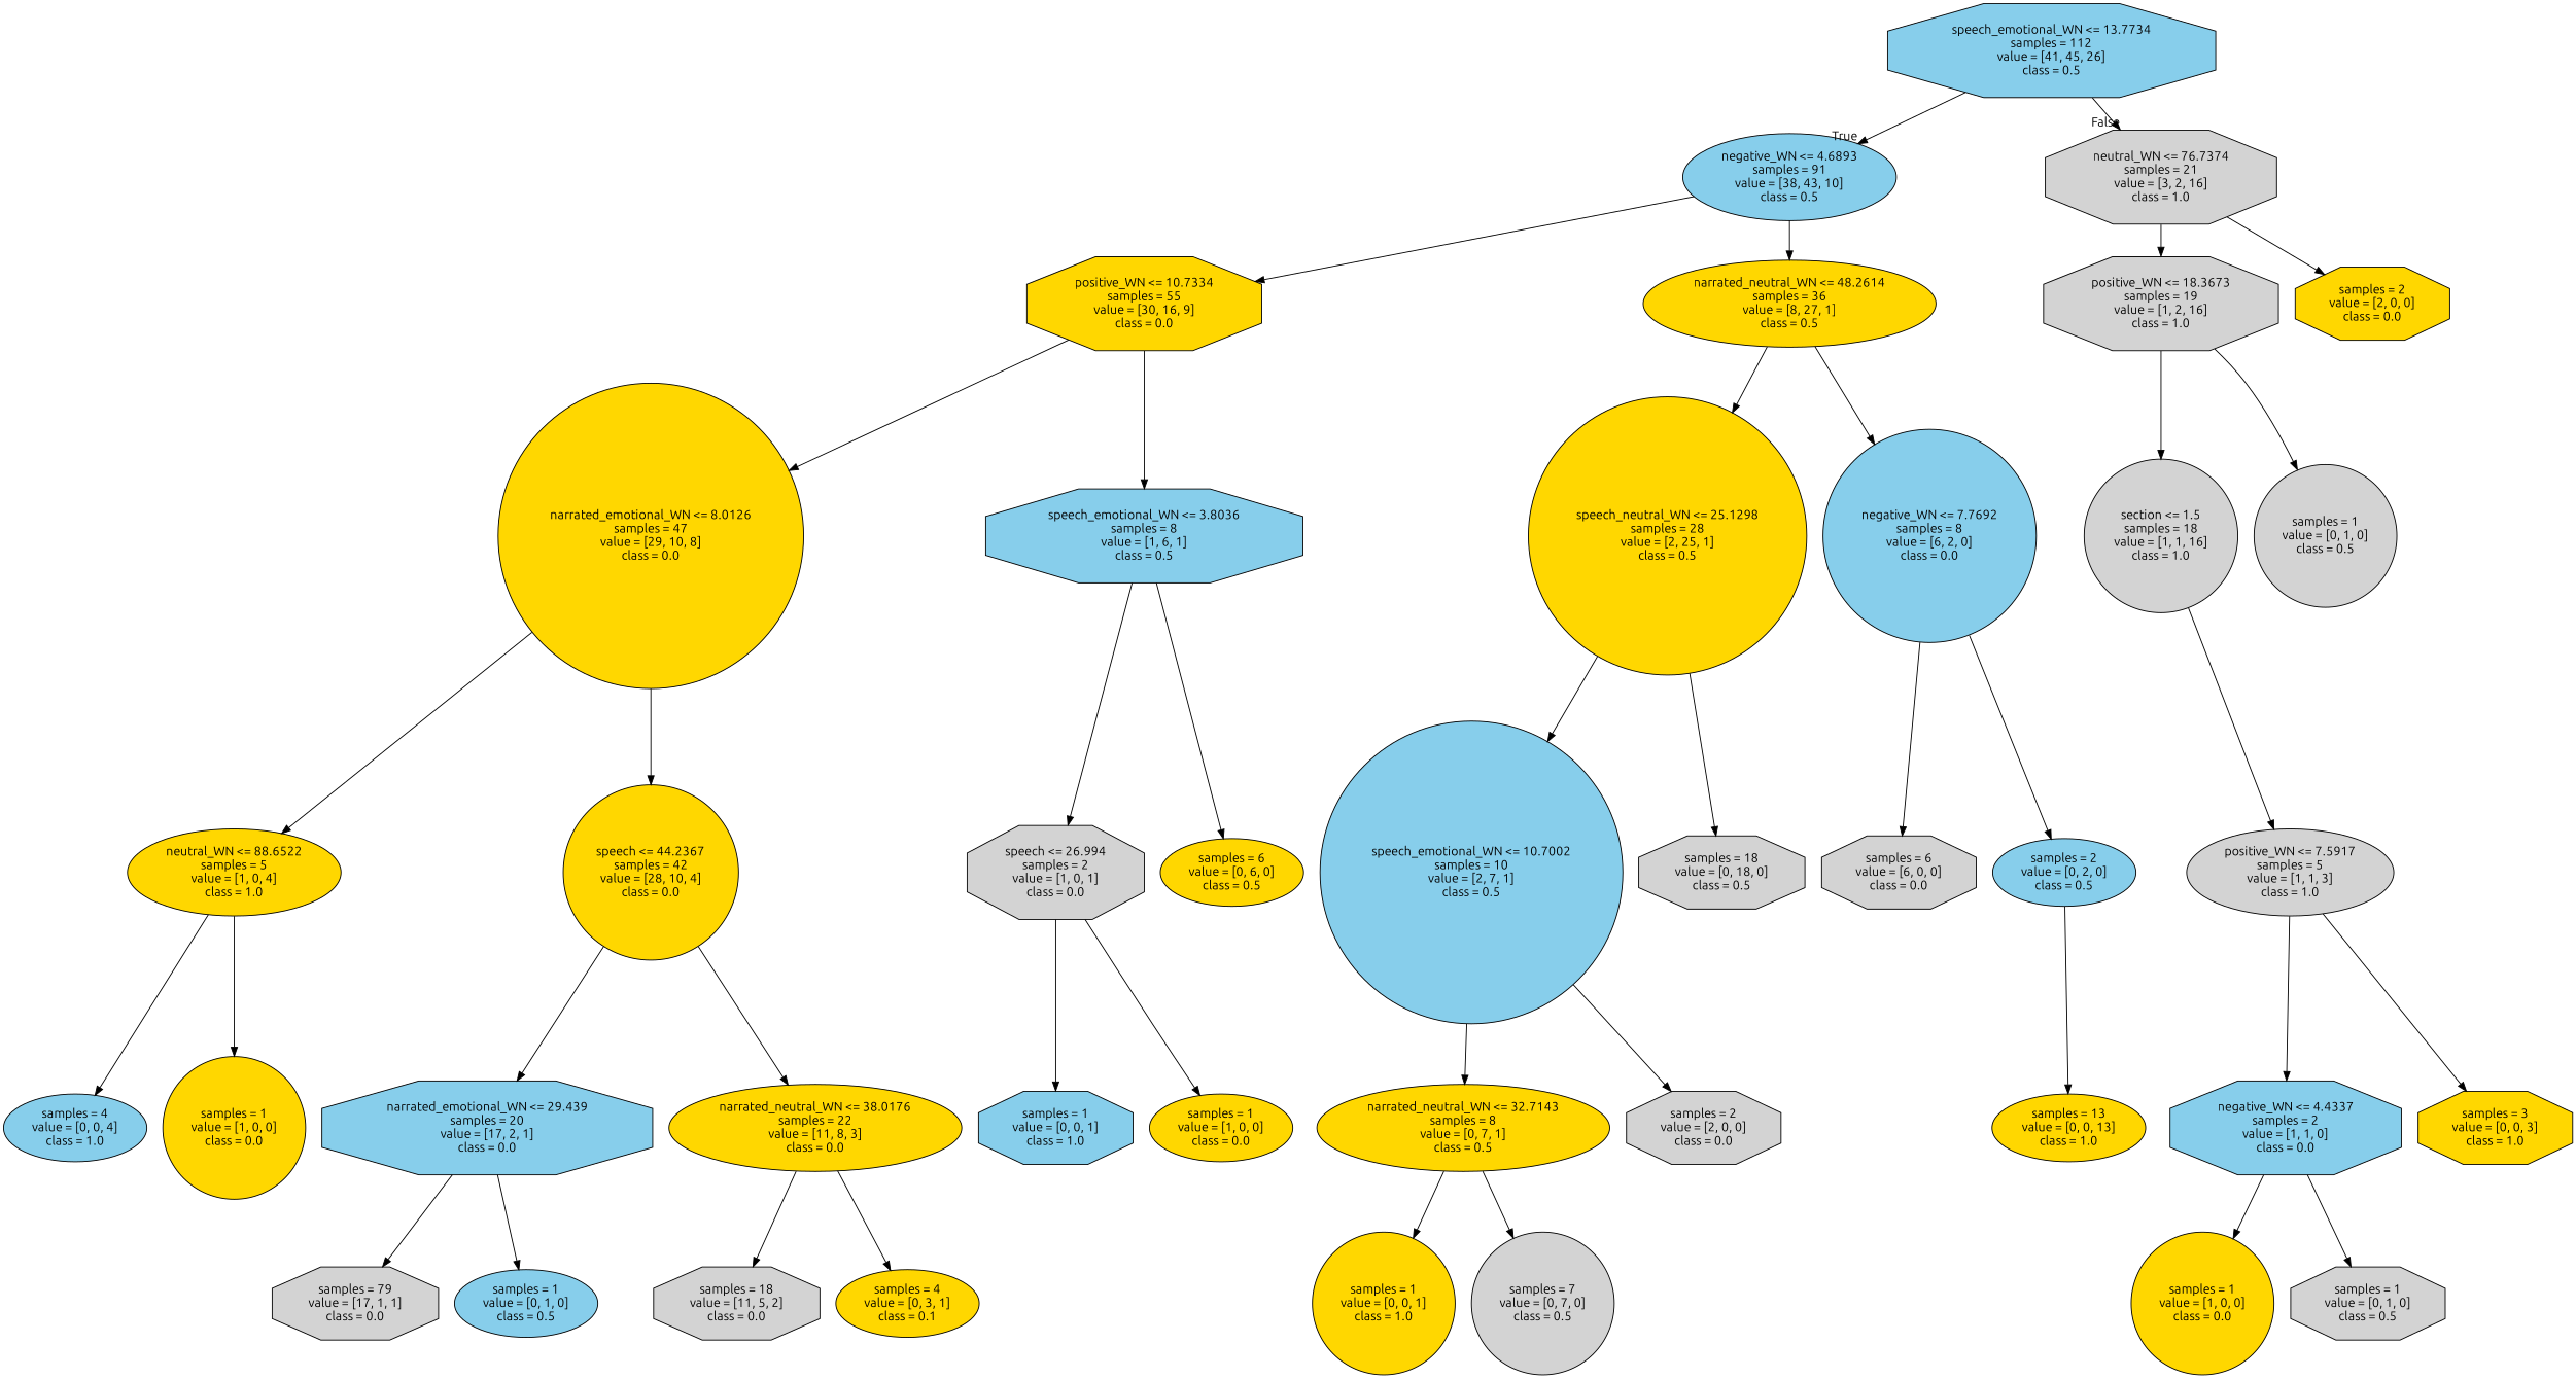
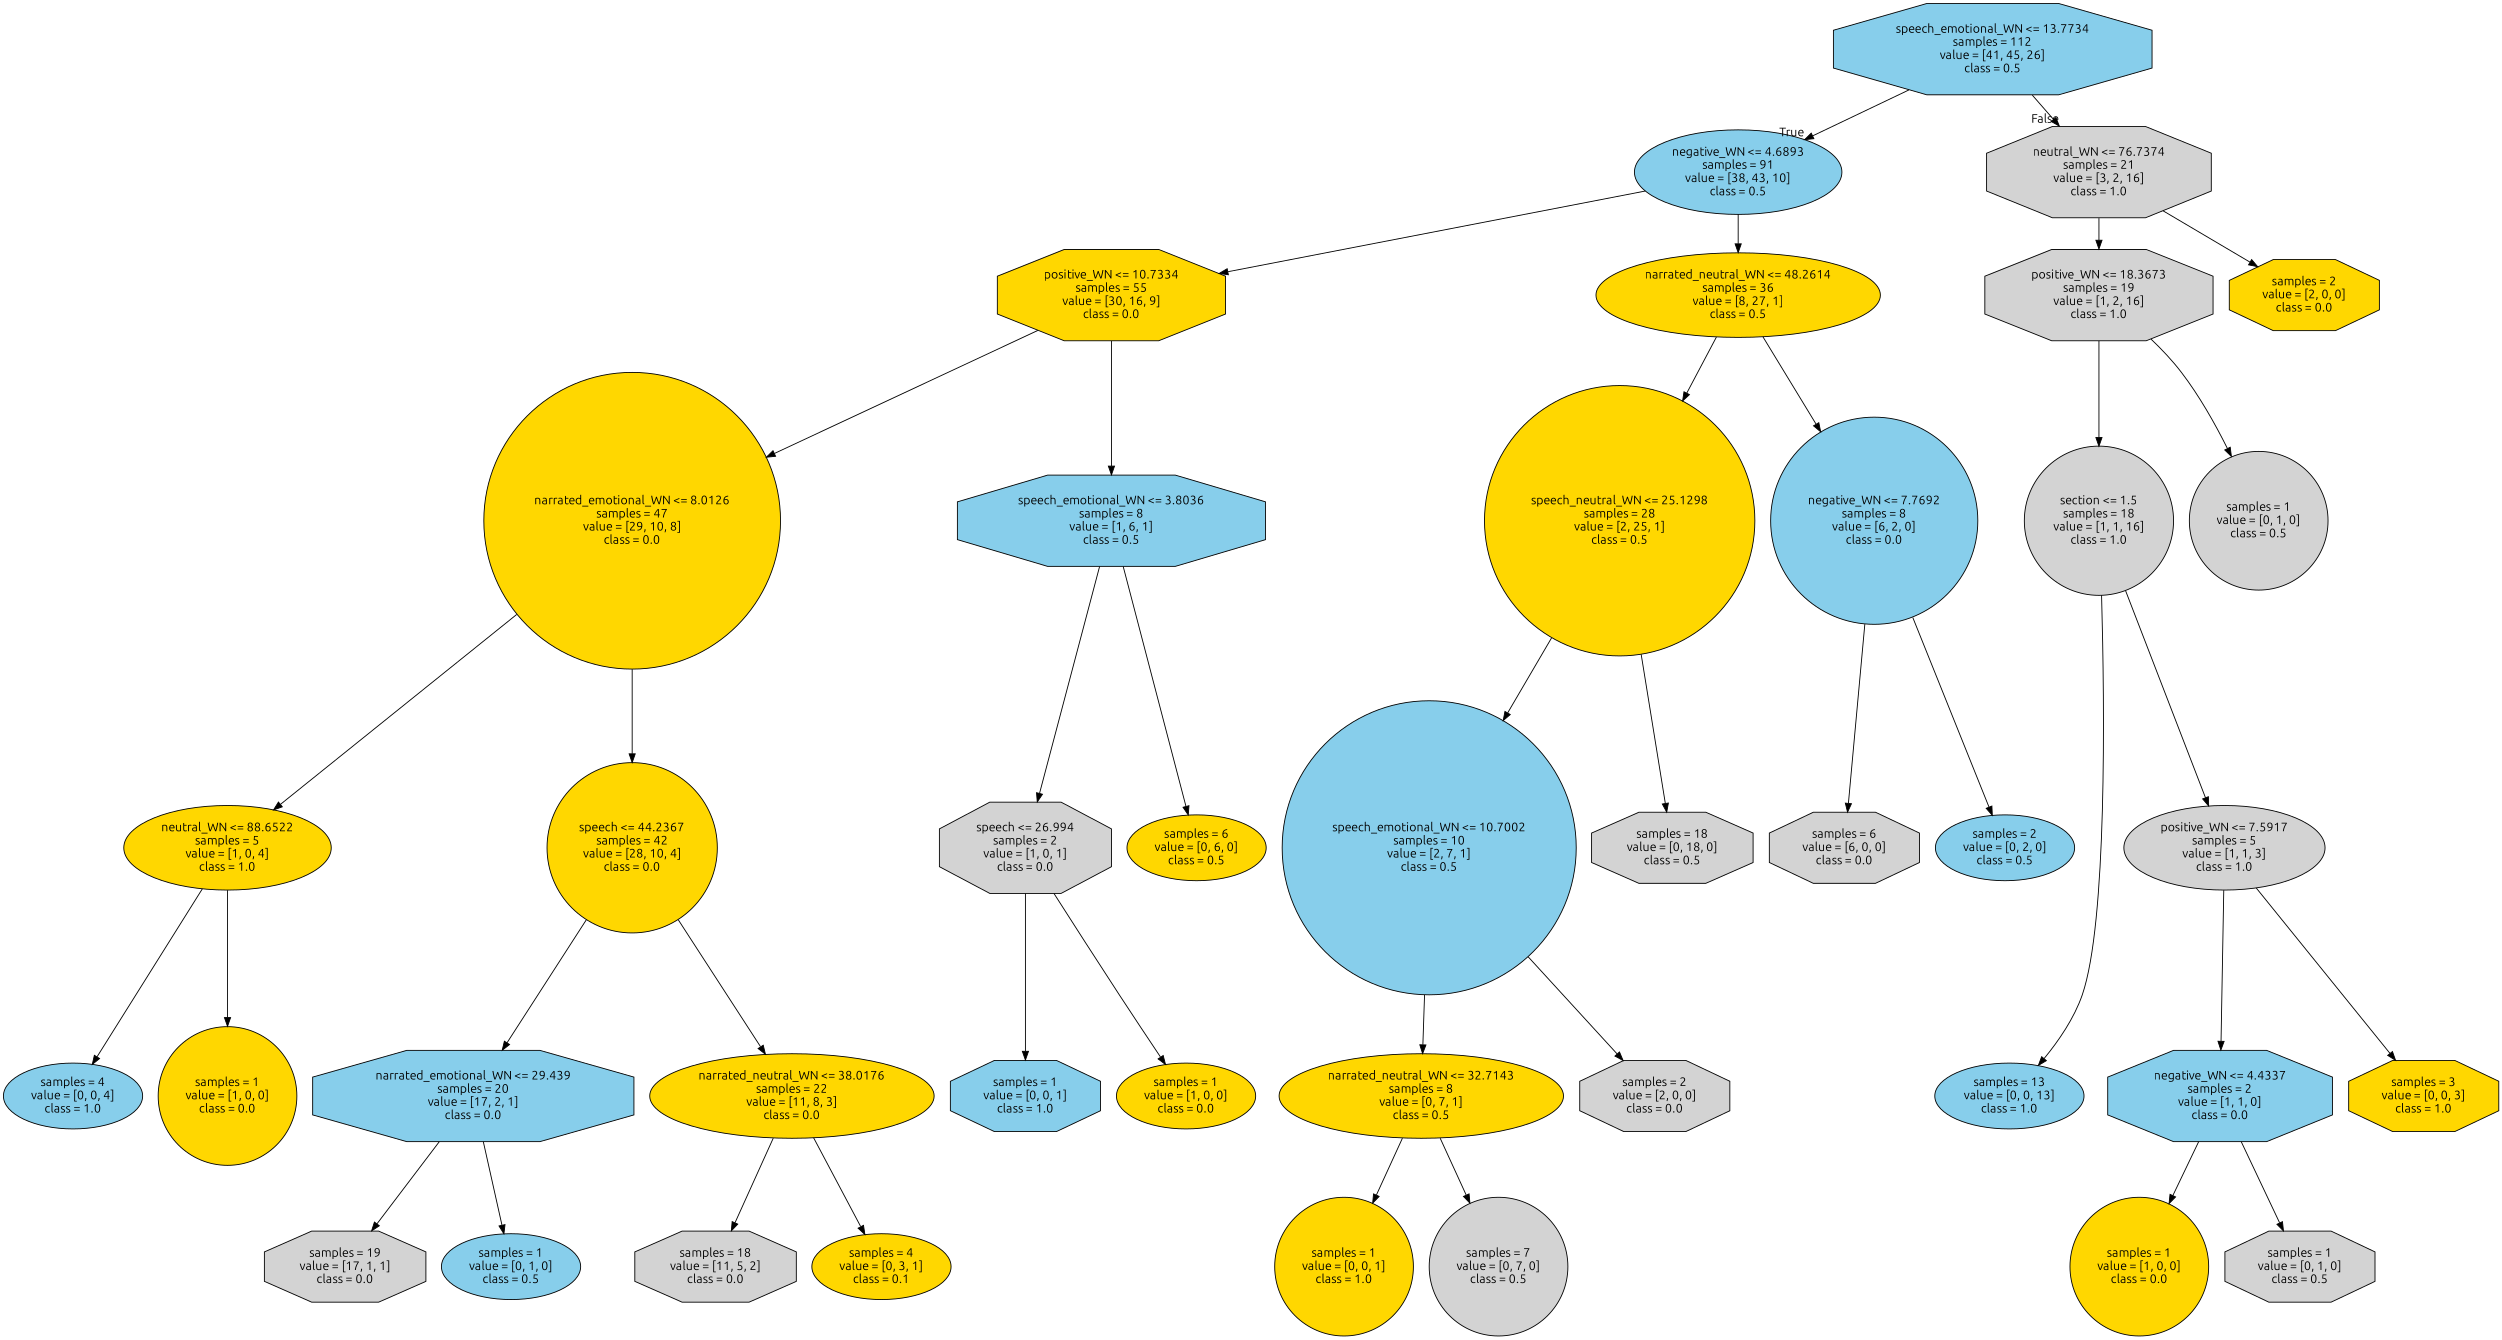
  digraph {
    fontname=Ubuntu
    node [color=black fillcolor=gold fontname=Ubuntu shape=octagon style=filled]
    edge [fontname=Ubuntu]
    n1 [fillcolor=skyblue label="speech_emotional_WN <= 13.7734\nsamples = 112\nvalue = [41, 45, 26]\nclass = 0.5"]
    n2 [fillcolor=skyblue label="negative_WN <= 4.6893\nsamples = 91\nvalue = [38, 43, 10]\nclass = 0.5" shape=ellipse]
    n3 [fillcolor=lightgrey label="neutral_WN <= 76.7374\nsamples = 21\nvalue = [3, 2, 16]\nclass = 1.0"]
    n4 [label="positive_WN <= 10.7334\nsamples = 55\nvalue = [30, 16, 9]\nclass = 0.0"]
    n5 [label="narrated_neutral_WN <= 48.2614\nsamples = 36\nvalue = [8, 27, 1]\nclass = 0.5" shape=ellipse]
    n6 [fillcolor=lightgrey label="positive_WN <= 18.3673\nsamples = 19\nvalue = [1, 2, 16]\nclass = 1.0"]
    n7 [label="samples = 2\nvalue = [2, 0, 0]\nclass = 0.0"]
    n8 [label="narrated_emotional_WN <= 8.0126\nsamples = 47\nvalue = [29, 10, 8]\nclass = 0.0" shape=circle]
    n9 [fillcolor=skyblue label="speech_emotional_WN <= 3.8036\nsamples = 8\nvalue = [1, 6, 1]\nclass = 0.5"]
    n10 [label="speech_neutral_WN <= 25.1298\nsamples = 28\nvalue = [2, 25, 1]\nclass = 0.5" shape=circle]
    n11 [fillcolor=skyblue label="negative_WN <= 7.7692\nsamples = 8\nvalue = [6, 2, 0]\nclass = 0.0" shape=circle]
    n12 [label="neutral_WN <= 88.6522\nsamples = 5\nvalue = [1, 0, 4]\nclass = 1.0" shape=ellipse]
    n13 [label="speech <= 44.2367\nsamples = 42\nvalue = [28, 10, 4]\nclass = 0.0" shape=circle]
    n14 [fillcolor=lightgrey label="speech <= 26.994\nsamples = 2\nvalue = [1, 0, 1]\nclass = 0.0"]
    n15 [label="samples = 6\nvalue = [0, 6, 0]\nclass = 0.5" shape=ellipse]
    n16 [fillcolor=skyblue label="samples = 4\nvalue = [0, 0, 4]\nclass = 1.0" shape=ellipse]
    n17 [label="samples = 1\nvalue = [1, 0, 0]\nclass = 0.0" shape=circle]
    n18 [fillcolor=skyblue label="narrated_emotional_WN <= 29.439\nsamples = 20\nvalue = [17, 2, 1]\nclass = 0.0"]
    n19 [label="narrated_neutral_WN <= 38.0176\nsamples = 22\nvalue = [11, 8, 3]\nclass = 0.0" shape=ellipse]
-   n20 [fillcolor=lightgrey label="samples = 79\nvalue = [17, 1, 1]\nclass = 0.0"]
+   n20 [fillcolor=lightgrey label="samples = 19\nvalue = [17, 1, 1]\nclass = 0.0"]
    n21 [fillcolor=skyblue label="samples = 1\nvalue = [0, 1, 0]\nclass = 0.5" shape=ellipse]
    n22 [fillcolor=lightgrey label="samples = 18\nvalue = [11, 5, 2]\nclass = 0.0"]
    n23 [label="samples = 4\nvalue = [0, 3, 1]\nclass = 0.1" shape=ellipse]
    n24 [fillcolor=skyblue label="samples = 1\nvalue = [0, 0, 1]\nclass = 1.0"]
    n25 [label="samples = 1\nvalue = [1, 0, 0]\nclass = 0.0" shape=ellipse]
    n26 [fillcolor=skyblue label="speech_emotional_WN <= 10.7002\nsamples = 10\nvalue = [2, 7, 1]\nclass = 0.5" shape=circle]
    n27 [fillcolor=lightgrey label="samples = 18\nvalue = [0, 18, 0]\nclass = 0.5"]
    n28 [fillcolor=lightgrey label="samples = 6\nvalue = [6, 0, 0]\nclass = 0.0"]
    n29 [fillcolor=skyblue label="samples = 2\nvalue = [0, 2, 0]\nclass = 0.5" shape=ellipse]
    n30 [label="narrated_neutral_WN <= 32.7143\nsamples = 8\nvalue = [0, 7, 1]\nclass = 0.5" shape=ellipse]
    n31 [fillcolor=lightgrey label="samples = 2\nvalue = [2, 0, 0]\nclass = 0.0"]
    n32 [label="samples = 1\nvalue = [0, 0, 1]\nclass = 1.0" shape=circle]
    n33 [fillcolor=lightgrey label="samples = 7\nvalue = [0, 7, 0]\nclass = 0.5" shape=circle]
    n34 [fillcolor=lightgrey label="section <= 1.5\nsamples = 18\nvalue = [1, 1, 16]\nclass = 1.0" shape=circle]
    n35 [fillcolor=lightgrey label="samples = 1\nvalue = [0, 1, 0]\nclass = 0.5" shape=circle]
    n36 [fillcolor=lightgrey label="positive_WN <= 7.5917\nsamples = 5\nvalue = [1, 1, 3]\nclass = 1.0" shape=ellipse]
-   n37 [label="samples = 13\nvalue = [0, 0, 13]\nclass = 1.0" shape=ellipse]
+   n37 [fillcolor=skyblue label="samples = 13\nvalue = [0, 0, 13]\nclass = 1.0" shape=ellipse]
    n38 [fillcolor=skyblue label="negative_WN <= 4.4337\nsamples = 2\nvalue = [1, 1, 0]\nclass = 0.0"]
    n39 [label="samples = 3\nvalue = [0, 0, 3]\nclass = 1.0"]
    n40 [label="samples = 1\nvalue = [1, 0, 0]\nclass = 0.0" shape=circle]
    n41 [fillcolor=lightgrey label="samples = 1\nvalue = [0, 1, 0]\nclass = 0.5"]
    n1 -> n2 [headlabel=True labelangle=45 labeldistance=2.5]
    n1 -> n3 [headlabel=False labelangle=-45 labeldistance=2.5]
    n2 -> n4
    n2 -> n5
    n3 -> n6
    n3 -> n7
    n4 -> n8
    n4 -> n9
    n5 -> n10
    n5 -> n11
    n6 -> n34
    n6 -> n35
    n8 -> n12
    n8 -> n13
    n9 -> n14
    n9 -> n15
    n10 -> n26
    n10 -> n27
    n11 -> n28
    n11 -> n29
    n12 -> n16
    n12 -> n17
    n13 -> n18
    n13 -> n19
    n14 -> n24
    n14 -> n25
    n18 -> n20
    n18 -> n21
    n19 -> n22
    n19 -> n23
    n26 -> n30
    n26 -> n31
    n30 -> n32
    n30 -> n33
    n34 -> n36
-   n29 -> n37
+   n34 -> n37
    n36 -> n38
    n36 -> n39
    n38 -> n40
    n38 -> n41
  }
